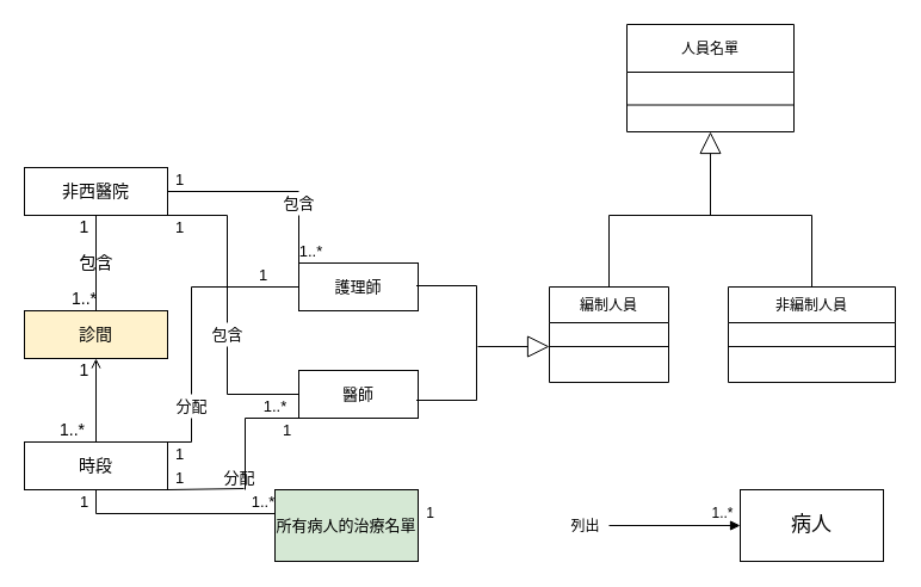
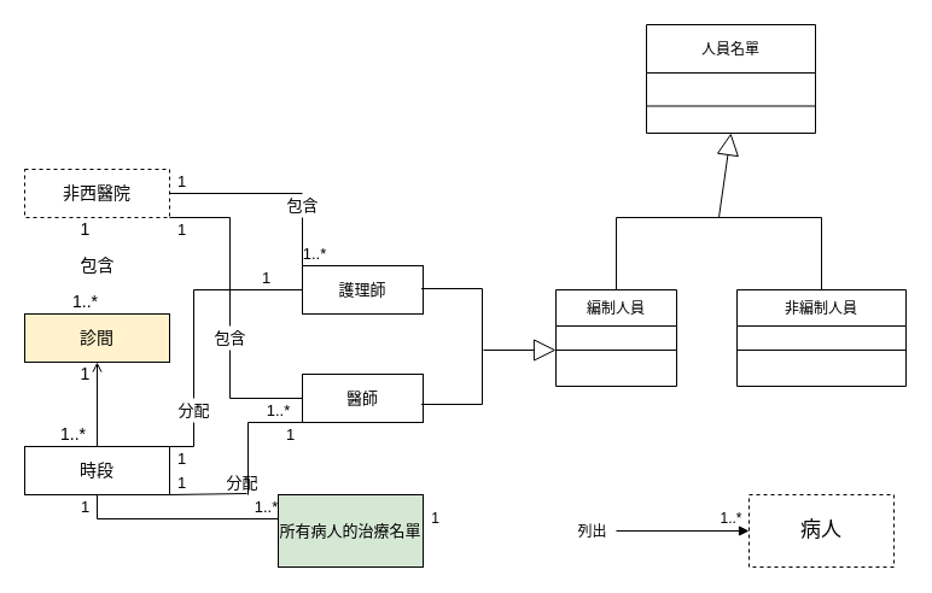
  <mxCell id="0" />
  <mxCell id="1" parent="0" />
- <mxCell id="2" value="非西醫院" style="rounded=0;whiteSpace=wrap;html=1;fontSize=14;" parent="1" vertex="1"><mxGeometry x="20" y="140" width="120" height="40" as="geometry" /></mxCell>
+ <mxCell id="2" value="非西醫院" style="rounded=0;whiteSpace=wrap;html=1;fontSize=14;dashed=1;" parent="1" vertex="1"><mxGeometry x="20" y="140" width="120" height="40" as="geometry" /></mxCell>
  <mxCell id="3" value="診間" style="rounded=0;whiteSpace=wrap;html=1;fontSize=14;fillColor=#fff2cc;" parent="1" vertex="1"><mxGeometry x="20" y="260" width="120" height="40" as="geometry" /></mxCell>
  <mxCell id="4" value="時段" style="rounded=0;whiteSpace=wrap;html=1;fontSize=14;" parent="1" vertex="1"><mxGeometry x="20" y="370" width="120" height="40" as="geometry" /></mxCell>
- <mxCell id="5" value="" style="endArrow=none;html=1;fontSize=14;entryX=0.5;entryY=1;entryDx=0;entryDy=0;exitX=0.5;exitY=0;exitDx=0;exitDy=0;" parent="1" source="3" target="2" edge="1"><mxGeometry width="50" height="50" relative="1" as="geometry"><mxPoint x="55" y="240" as="sourcePoint" /><mxPoint x="105" y="190" as="targetPoint" /></mxGeometry></mxCell>
  <mxCell id="6" value="包含" style="text;html=1;align=center;verticalAlign=middle;resizable=0;points=[];autosize=1;strokeColor=none;fillColor=none;fontSize=14;" parent="1" vertex="1"><mxGeometry x="60" y="210" width="40" height="20" as="geometry" /></mxCell>
  <mxCell id="7" value="1..*" style="text;html=1;align=center;verticalAlign=middle;resizable=0;points=[];autosize=1;strokeColor=none;fillColor=none;fontSize=14;" parent="1" vertex="1"><mxGeometry x="50" y="240" width="40" height="20" as="geometry" /></mxCell>
  <mxCell id="8" value="" style="endArrow=open;html=1;fontSize=14;entryX=0.5;entryY=1;entryDx=0;entryDy=0;exitX=0.5;exitY=0;exitDx=0;exitDy=0;" parent="1" source="4" target="3" edge="1"><mxGeometry width="50" height="50" relative="1" as="geometry"><mxPoint x="55" y="370" as="sourcePoint" /><mxPoint x="105" y="320" as="targetPoint" /></mxGeometry></mxCell>
  <mxCell id="9" value="1" style="text;html=1;align=center;verticalAlign=middle;resizable=0;points=[];autosize=1;strokeColor=none;fillColor=none;fontSize=14;" parent="1" vertex="1"><mxGeometry x="60" y="180" width="20" height="20" as="geometry" /></mxCell>
  <mxCell id="10" value="1" style="text;html=1;align=center;verticalAlign=middle;resizable=0;points=[];autosize=1;strokeColor=none;fillColor=none;fontSize=14;" parent="1" vertex="1"><mxGeometry x="60" y="300" width="20" height="20" as="geometry" /></mxCell>
  <mxCell id="11" value="1..*" style="text;html=1;align=center;verticalAlign=middle;resizable=0;points=[];autosize=1;strokeColor=none;fillColor=none;fontSize=14;" parent="1" vertex="1"><mxGeometry x="40" y="350" width="40" height="20" as="geometry" /></mxCell>
  <mxCell id="12" value="" style="endArrow=none;html=1;fontSize=14;" parent="1" edge="1"><mxGeometry width="50" height="50" relative="1" as="geometry"><mxPoint x="80" y="430" as="sourcePoint" /><mxPoint x="230" y="430" as="targetPoint" /></mxGeometry></mxCell>
  <mxCell id="13" value="" style="endArrow=none;html=1;fontSize=14;entryX=0.5;entryY=1;entryDx=0;entryDy=0;" parent="1" target="4" edge="1"><mxGeometry width="50" height="50" relative="1" as="geometry"><mxPoint x="80" y="430" as="sourcePoint" /><mxPoint x="100" y="430" as="targetPoint" /></mxGeometry></mxCell>
  <mxCell id="14" value="&lt;font style=&quot;font-size: 13px&quot;&gt;所有病人的治療名單&lt;/font&gt;" style="rounded=0;whiteSpace=wrap;html=1;fontSize=14;fillColor=#d5e8d4;" parent="1" vertex="1"><mxGeometry x="230" y="410" width="120" height="60" as="geometry" /></mxCell>
  <mxCell id="15" value="1" style="text;html=1;align=center;verticalAlign=middle;resizable=0;points=[];autosize=1;strokeColor=none;fillColor=none;fontSize=13;" parent="1" vertex="1"><mxGeometry x="60" y="410" width="20" height="20" as="geometry" /></mxCell>
  <mxCell id="16" value="1..*" style="text;html=1;align=center;verticalAlign=middle;resizable=0;points=[];autosize=1;strokeColor=none;fillColor=none;fontSize=13;" parent="1" vertex="1"><mxGeometry x="205" y="410" width="30" height="20" as="geometry" /></mxCell>
  <mxCell id="17" value="" style="endArrow=none;html=1;fontSize=13;exitX=1;exitY=0.5;exitDx=0;exitDy=0;" parent="1" source="2" edge="1"><mxGeometry width="50" height="50" relative="1" as="geometry"><mxPoint x="195" y="185" as="sourcePoint" /><mxPoint x="250" y="160" as="targetPoint" /></mxGeometry></mxCell>
  <mxCell id="18" value="" style="endArrow=none;html=1;fontSize=13;startArrow=none;" parent="1" source="20" edge="1"><mxGeometry width="50" height="50" relative="1" as="geometry"><mxPoint x="250" y="220" as="sourcePoint" /><mxPoint x="250" y="160" as="targetPoint" /></mxGeometry></mxCell>
  <mxCell id="19" value="護理師" style="rounded=0;whiteSpace=wrap;html=1;fontSize=13;" parent="1" vertex="1"><mxGeometry x="250" y="220" width="100" height="40" as="geometry" /></mxCell>
  <mxCell id="20" value="包含" style="text;html=1;align=center;verticalAlign=middle;resizable=0;points=[];autosize=1;strokeColor=none;fillColor=none;fontSize=13;" parent="1" vertex="1"><mxGeometry x="230" y="160" width="40" height="20" as="geometry" /></mxCell>
  <mxCell id="21" value="" style="endArrow=none;html=1;fontSize=13;" parent="1" target="20" edge="1"><mxGeometry width="50" height="50" relative="1" as="geometry"><mxPoint x="250" y="220" as="sourcePoint" /><mxPoint x="250" y="160" as="targetPoint" /></mxGeometry></mxCell>
  <mxCell id="22" value="1" style="text;html=1;align=center;verticalAlign=middle;resizable=0;points=[];autosize=1;strokeColor=none;fillColor=none;fontSize=13;" parent="1" vertex="1"><mxGeometry x="140" y="140" width="20" height="20" as="geometry" /></mxCell>
  <mxCell id="23" value="1..*" style="text;html=1;align=center;verticalAlign=middle;resizable=0;points=[];autosize=1;strokeColor=none;fillColor=none;fontSize=13;" parent="1" vertex="1"><mxGeometry x="245" y="200" width="30" height="20" as="geometry" /></mxCell>
  <mxCell id="24" value="" style="endArrow=none;html=1;fontSize=13;exitX=1;exitY=1;exitDx=0;exitDy=0;" parent="1" source="2" edge="1"><mxGeometry width="50" height="50" relative="1" as="geometry"><mxPoint x="160" y="230" as="sourcePoint" /><mxPoint x="190" y="180" as="targetPoint" /></mxGeometry></mxCell>
  <mxCell id="25" value="" style="endArrow=none;html=1;fontSize=13;startArrow=none;" parent="1" source="28" edge="1"><mxGeometry width="50" height="50" relative="1" as="geometry"><mxPoint x="190" y="330" as="sourcePoint" /><mxPoint x="190" y="180" as="targetPoint" /></mxGeometry></mxCell>
  <mxCell id="26" value="" style="endArrow=none;html=1;fontSize=13;" parent="1" edge="1"><mxGeometry width="50" height="50" relative="1" as="geometry"><mxPoint x="190" y="330" as="sourcePoint" /><mxPoint x="250" y="330" as="targetPoint" /></mxGeometry></mxCell>
  <mxCell id="27" value="醫師" style="rounded=0;whiteSpace=wrap;html=1;fontSize=13;" parent="1" vertex="1"><mxGeometry x="250" y="310" width="100" height="40" as="geometry" /></mxCell>
  <mxCell id="28" value="包含" style="text;html=1;align=center;verticalAlign=middle;resizable=0;points=[];autosize=1;strokeColor=none;fillColor=none;fontSize=13;" parent="1" vertex="1"><mxGeometry x="170" y="270" width="40" height="20" as="geometry" /></mxCell>
  <mxCell id="29" value="" style="endArrow=none;html=1;fontSize=13;" parent="1" target="28" edge="1"><mxGeometry width="50" height="50" relative="1" as="geometry"><mxPoint x="190" y="330" as="sourcePoint" /><mxPoint x="190" y="180" as="targetPoint" /></mxGeometry></mxCell>
  <mxCell id="30" value="1" style="text;html=1;align=center;verticalAlign=middle;resizable=0;points=[];autosize=1;strokeColor=none;fillColor=none;fontSize=13;" parent="1" vertex="1"><mxGeometry x="140" y="180" width="20" height="20" as="geometry" /></mxCell>
  <mxCell id="31" value="1..*" style="text;html=1;align=center;verticalAlign=middle;resizable=0;points=[];autosize=1;strokeColor=none;fillColor=none;fontSize=13;" parent="1" vertex="1"><mxGeometry x="215" y="330" width="30" height="20" as="geometry" /></mxCell>
  <mxCell id="32" value="" style="endArrow=none;html=1;fontSize=13;entryX=0;entryY=0.5;entryDx=0;entryDy=0;" parent="1" target="19" edge="1"><mxGeometry width="50" height="50" relative="1" as="geometry"><mxPoint x="160" y="240" as="sourcePoint" /><mxPoint x="230" y="230" as="targetPoint" /></mxGeometry></mxCell>
  <mxCell id="33" value="" style="endArrow=none;html=1;fontSize=13;startArrow=none;" parent="1" source="36" edge="1"><mxGeometry width="50" height="50" relative="1" as="geometry"><mxPoint x="160" y="370" as="sourcePoint" /><mxPoint x="160" y="240" as="targetPoint" /></mxGeometry></mxCell>
  <mxCell id="34" value="" style="endArrow=none;html=1;fontSize=13;exitX=1;exitY=0;exitDx=0;exitDy=0;" parent="1" source="4" edge="1"><mxGeometry width="50" height="50" relative="1" as="geometry"><mxPoint x="180" y="410" as="sourcePoint" /><mxPoint x="160" y="370" as="targetPoint" /></mxGeometry></mxCell>
  <mxCell id="35" value="1" style="text;html=1;align=center;verticalAlign=middle;resizable=0;points=[];autosize=1;strokeColor=none;fillColor=none;fontSize=13;" parent="1" vertex="1"><mxGeometry x="210" y="220" width="20" height="20" as="geometry" /></mxCell>
  <mxCell id="36" value="分配" style="text;html=1;align=center;verticalAlign=middle;resizable=0;points=[];autosize=1;strokeColor=none;fillColor=none;fontSize=13;" parent="1" vertex="1"><mxGeometry x="140" y="330" width="40" height="20" as="geometry" /></mxCell>
  <mxCell id="37" value="" style="endArrow=none;html=1;fontSize=13;" parent="1" target="36" edge="1"><mxGeometry width="50" height="50" relative="1" as="geometry"><mxPoint x="160" y="370" as="sourcePoint" /><mxPoint x="160" y="240" as="targetPoint" /></mxGeometry></mxCell>
  <mxCell id="38" value="1" style="text;html=1;align=center;verticalAlign=middle;resizable=0;points=[];autosize=1;strokeColor=none;fillColor=none;fontSize=13;" parent="1" vertex="1"><mxGeometry x="140" y="370" width="20" height="20" as="geometry" /></mxCell>
  <mxCell id="39" value="" style="endArrow=none;html=1;fontSize=13;" parent="1" edge="1"><mxGeometry width="50" height="50" relative="1" as="geometry"><mxPoint x="205" y="350" as="sourcePoint" /><mxPoint x="255" y="350" as="targetPoint" /></mxGeometry></mxCell>
  <mxCell id="40" value="" style="endArrow=none;html=1;fontSize=13;exitX=0;exitY=0;exitDx=0;exitDy=0;exitPerimeter=0;" parent="1" source="16" edge="1"><mxGeometry width="50" height="50" relative="1" as="geometry"><mxPoint x="205" y="400" as="sourcePoint" /><mxPoint x="205" y="350" as="targetPoint" /></mxGeometry></mxCell>
  <mxCell id="41" value="" style="endArrow=none;html=1;fontSize=13;exitX=1;exitY=1;exitDx=0;exitDy=0;" parent="1" source="4" edge="1"><mxGeometry width="50" height="50" relative="1" as="geometry"><mxPoint x="140" y="430" as="sourcePoint" /><mxPoint x="204" y="409" as="targetPoint" /></mxGeometry></mxCell>
  <mxCell id="42" value="分配" style="text;html=1;align=center;verticalAlign=middle;resizable=0;points=[];autosize=1;strokeColor=none;fillColor=none;fontSize=13;" parent="1" vertex="1"><mxGeometry x="180" y="390" width="40" height="20" as="geometry" /></mxCell>
  <mxCell id="43" value="1" style="text;html=1;align=center;verticalAlign=middle;resizable=0;points=[];autosize=1;strokeColor=none;fillColor=none;fontSize=13;" parent="1" vertex="1"><mxGeometry x="230" y="350" width="20" height="20" as="geometry" /></mxCell>
  <mxCell id="44" value="1" style="text;html=1;align=center;verticalAlign=middle;resizable=0;points=[];autosize=1;strokeColor=none;fillColor=none;fontSize=13;" parent="1" vertex="1"><mxGeometry x="140" y="390" width="20" height="20" as="geometry" /></mxCell>
  <mxCell id="45" value="" style="endArrow=block;html=1;fontSize=13;exitX=1;exitY=0.5;exitDx=0;exitDy=0;startArrow=none;entryX=0;entryY=0.5;entryDx=0;entryDy=0;" parent="1" source="47" target="46" edge="1"><mxGeometry width="50" height="50" relative="1" as="geometry"><mxPoint x="370" y="460" as="sourcePoint" /><mxPoint x="520" y="440" as="targetPoint" /></mxGeometry></mxCell>
- <mxCell id="46" value="&lt;font style=&quot;font-size: 17px&quot;&gt;病人&lt;/font&gt;" style="rounded=0;whiteSpace=wrap;html=1;fontSize=13;" parent="1" vertex="1"><mxGeometry x="620" y="410" width="120" height="60" as="geometry" /></mxCell>
+ <mxCell id="46" value="&lt;font style=&quot;font-size: 17px&quot;&gt;病人&lt;/font&gt;" style="rounded=0;whiteSpace=wrap;html=1;fontSize=13;dashed=1;" parent="1" vertex="1"><mxGeometry x="620" y="410" width="120" height="60" as="geometry" /></mxCell>
  <mxCell id="47" value="&lt;font style=&quot;font-size: 12px&quot;&gt;列出&lt;/font&gt;" style="text;html=1;align=center;verticalAlign=middle;resizable=0;points=[];autosize=1;strokeColor=none;fillColor=none;fontSize=17;" parent="1" vertex="1"><mxGeometry x="470" y="425" width="40" height="30" as="geometry" /></mxCell>
  <mxCell id="48" value="1" style="text;html=1;align=center;verticalAlign=middle;resizable=0;points=[];autosize=1;strokeColor=none;fillColor=none;fontSize=12;" parent="1" vertex="1"><mxGeometry x="350" y="420" width="20" height="20" as="geometry" /></mxCell>
  <mxCell id="49" value="1..*" style="text;html=1;align=center;verticalAlign=middle;resizable=0;points=[];autosize=1;strokeColor=none;fillColor=none;fontSize=12;" parent="1" vertex="1"><mxGeometry x="590" y="420" width="30" height="20" as="geometry" /></mxCell>
  <mxCell id="50" value="非編制人員" style="swimlane;fontStyle=0;childLayout=stackLayout;horizontal=1;startSize=30;horizontalStack=0;resizeParent=1;resizeParentMax=0;resizeLast=0;collapsible=1;marginBottom=0;fontSize=12;" parent="1" vertex="1"><mxGeometry x="610" y="240" width="140" height="80" as="geometry" /></mxCell>
  <mxCell id="51" value="" style="shape=partialRectangle;whiteSpace=wrap;html=1;bottom=1;right=1;left=1;top=0;fillColor=none;routingCenterX=-0.5;fontSize=12;rotation=-90;" parent="1" vertex="1"><mxGeometry x="326" y="262" width="96" height="50" as="geometry" /></mxCell>
  <mxCell id="52" value="編制人員" style="swimlane;fontStyle=0;childLayout=stackLayout;horizontal=1;startSize=30;horizontalStack=0;resizeParent=1;resizeParentMax=0;resizeLast=0;collapsible=1;marginBottom=0;fontSize=12;" parent="1" vertex="1"><mxGeometry x="460" y="240" width="100" height="80" as="geometry" /></mxCell>
  <mxCell id="53" value="" style="endArrow=none;html=1;fontSize=12;" parent="52" edge="1"><mxGeometry width="50" height="50" relative="1" as="geometry"><mxPoint y="50" as="sourcePoint" /><mxPoint x="100" y="50" as="targetPoint" /></mxGeometry></mxCell>
  <mxCell id="54" value="" style="shape=partialRectangle;whiteSpace=wrap;html=1;bottom=1;right=1;left=1;top=0;fillColor=none;routingCenterX=-0.5;fontSize=12;rotation=-180;" parent="1" vertex="1"><mxGeometry x="510" y="180" width="170" height="60" as="geometry" /></mxCell>
- <mxCell id="55" value="人員名單" style="swimlane;fontStyle=0;childLayout=stackLayout;horizontal=1;startSize=40;horizontalStack=0;resizeParent=1;resizeParentMax=0;resizeLast=0;collapsible=1;marginBottom=0;fontSize=12;" parent="1" vertex="1"><mxGeometry x="525" y="20" width="140" height="90" as="geometry" /></mxCell>
+ <mxCell id="55" value="人員名單" style="swimlane;fontStyle=0;childLayout=stackLayout;horizontal=1;startSize=40;horizontalStack=0;resizeParent=1;resizeParentMax=0;resizeLast=0;collapsible=1;marginBottom=0;fontSize=12;" parent="1" vertex="1"><mxGeometry x="535" y="20" width="140" height="90" as="geometry" /></mxCell>
  <mxCell id="56" value="" style="endArrow=none;html=1;fontSize=12;" parent="1" edge="1"><mxGeometry width="50" height="50" relative="1" as="geometry"><mxPoint x="610" y="290" as="sourcePoint" /><mxPoint x="750" y="290" as="targetPoint" /></mxGeometry></mxCell>
  <mxCell id="57" value="" style="endArrow=none;html=1;fontSize=12;entryX=1;entryY=0.75;entryDx=0;entryDy=0;exitX=0;exitY=0.75;exitDx=0;exitDy=0;" parent="1" source="55" target="55" edge="1"><mxGeometry width="50" height="50" relative="1" as="geometry"><mxPoint x="530" y="80" as="sourcePoint" /><mxPoint x="660" y="80" as="targetPoint" /><Array as="points" /></mxGeometry></mxCell>
  <mxCell id="58" value="" style="endArrow=block;endSize=16;endFill=0;html=1;" edge="1" parent="1"><mxGeometry width="160" relative="1" as="geometry"><mxPoint x="400" y="290" as="sourcePoint" /><mxPoint x="460" y="290" as="targetPoint" /></mxGeometry></mxCell>
  <mxCell id="59" value="" style="endArrow=block;endSize=16;endFill=0;html=1;entryX=0.5;entryY=1;entryDx=0;entryDy=0;exitX=0.5;exitY=1;exitDx=0;exitDy=0;" edge="1" parent="1" source="54" target="55"><mxGeometry width="160" relative="1" as="geometry"><mxPoint x="430" y="158.82" as="sourcePoint" /><mxPoint x="590" y="158.82" as="targetPoint" /></mxGeometry></mxCell>
